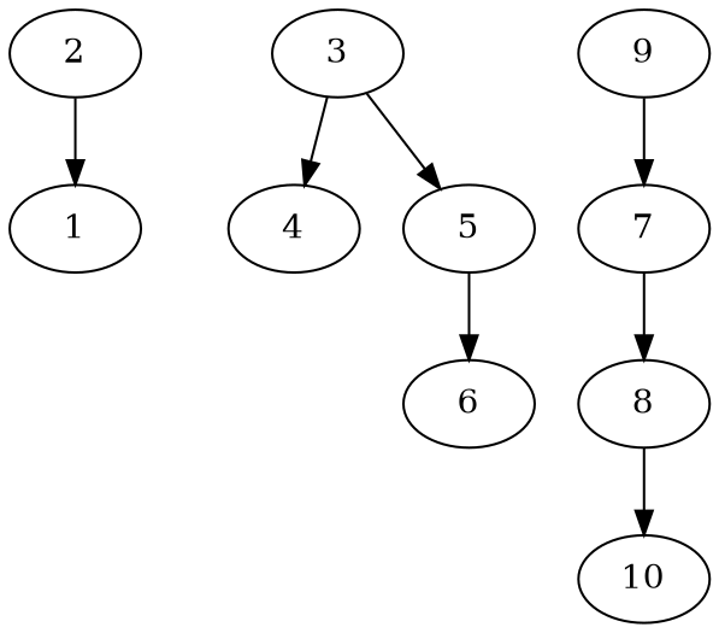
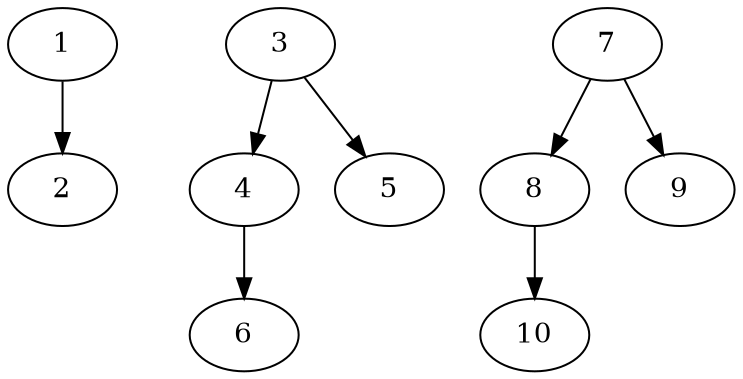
  digraph {
    node [alpha=0.01]
    1 [alpha=0.10]
    2
    3 [alpha=0.17]
    4 [alpha=0.04]
    5 [alpha=0.11]
    6
    7 [alpha=0.14]
    8 [alpha=0.14]
    9 [alpha=0.19]
    10 [alpha=0.08]
-   2 -> 1
+   1 -> 2
    3 -> 4
    3 -> 5
-   5 -> 6
+   4 -> 6
    7 -> 8
-   9 -> 7
+   7 -> 9
    8 -> 10
  }
